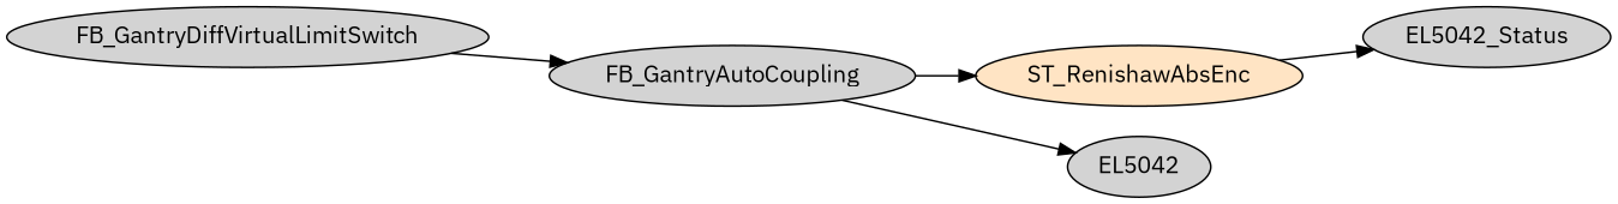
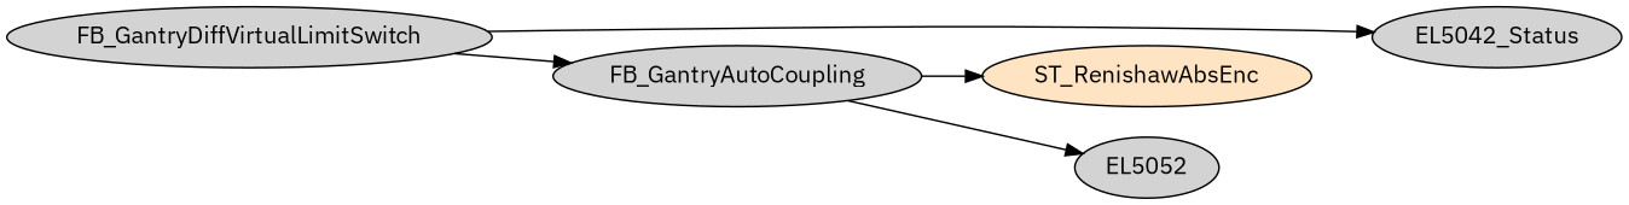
  digraph {
    fontname="IBM Plex Sans"
    rankdir=LR
    node [fontname="IBM Plex Sans" style=filled]
    edge [fontname="IBM Plex Sans"]
    ST_RenishawAbsEnc [fillcolor=bisque]
    EL5042_Status
    FB_GantryAutoCoupling
-   EL5042
+   EL5042 [label=EL5052]
    FB_GantryDiffVirtualLimitSwitch
-   ST_RenishawAbsEnc -> EL5042_Status
+   FB_GantryDiffVirtualLimitSwitch -> EL5042_Status
    FB_GantryAutoCoupling -> ST_RenishawAbsEnc
    FB_GantryAutoCoupling -> EL5042
    FB_GantryDiffVirtualLimitSwitch -> FB_GantryAutoCoupling
  }
